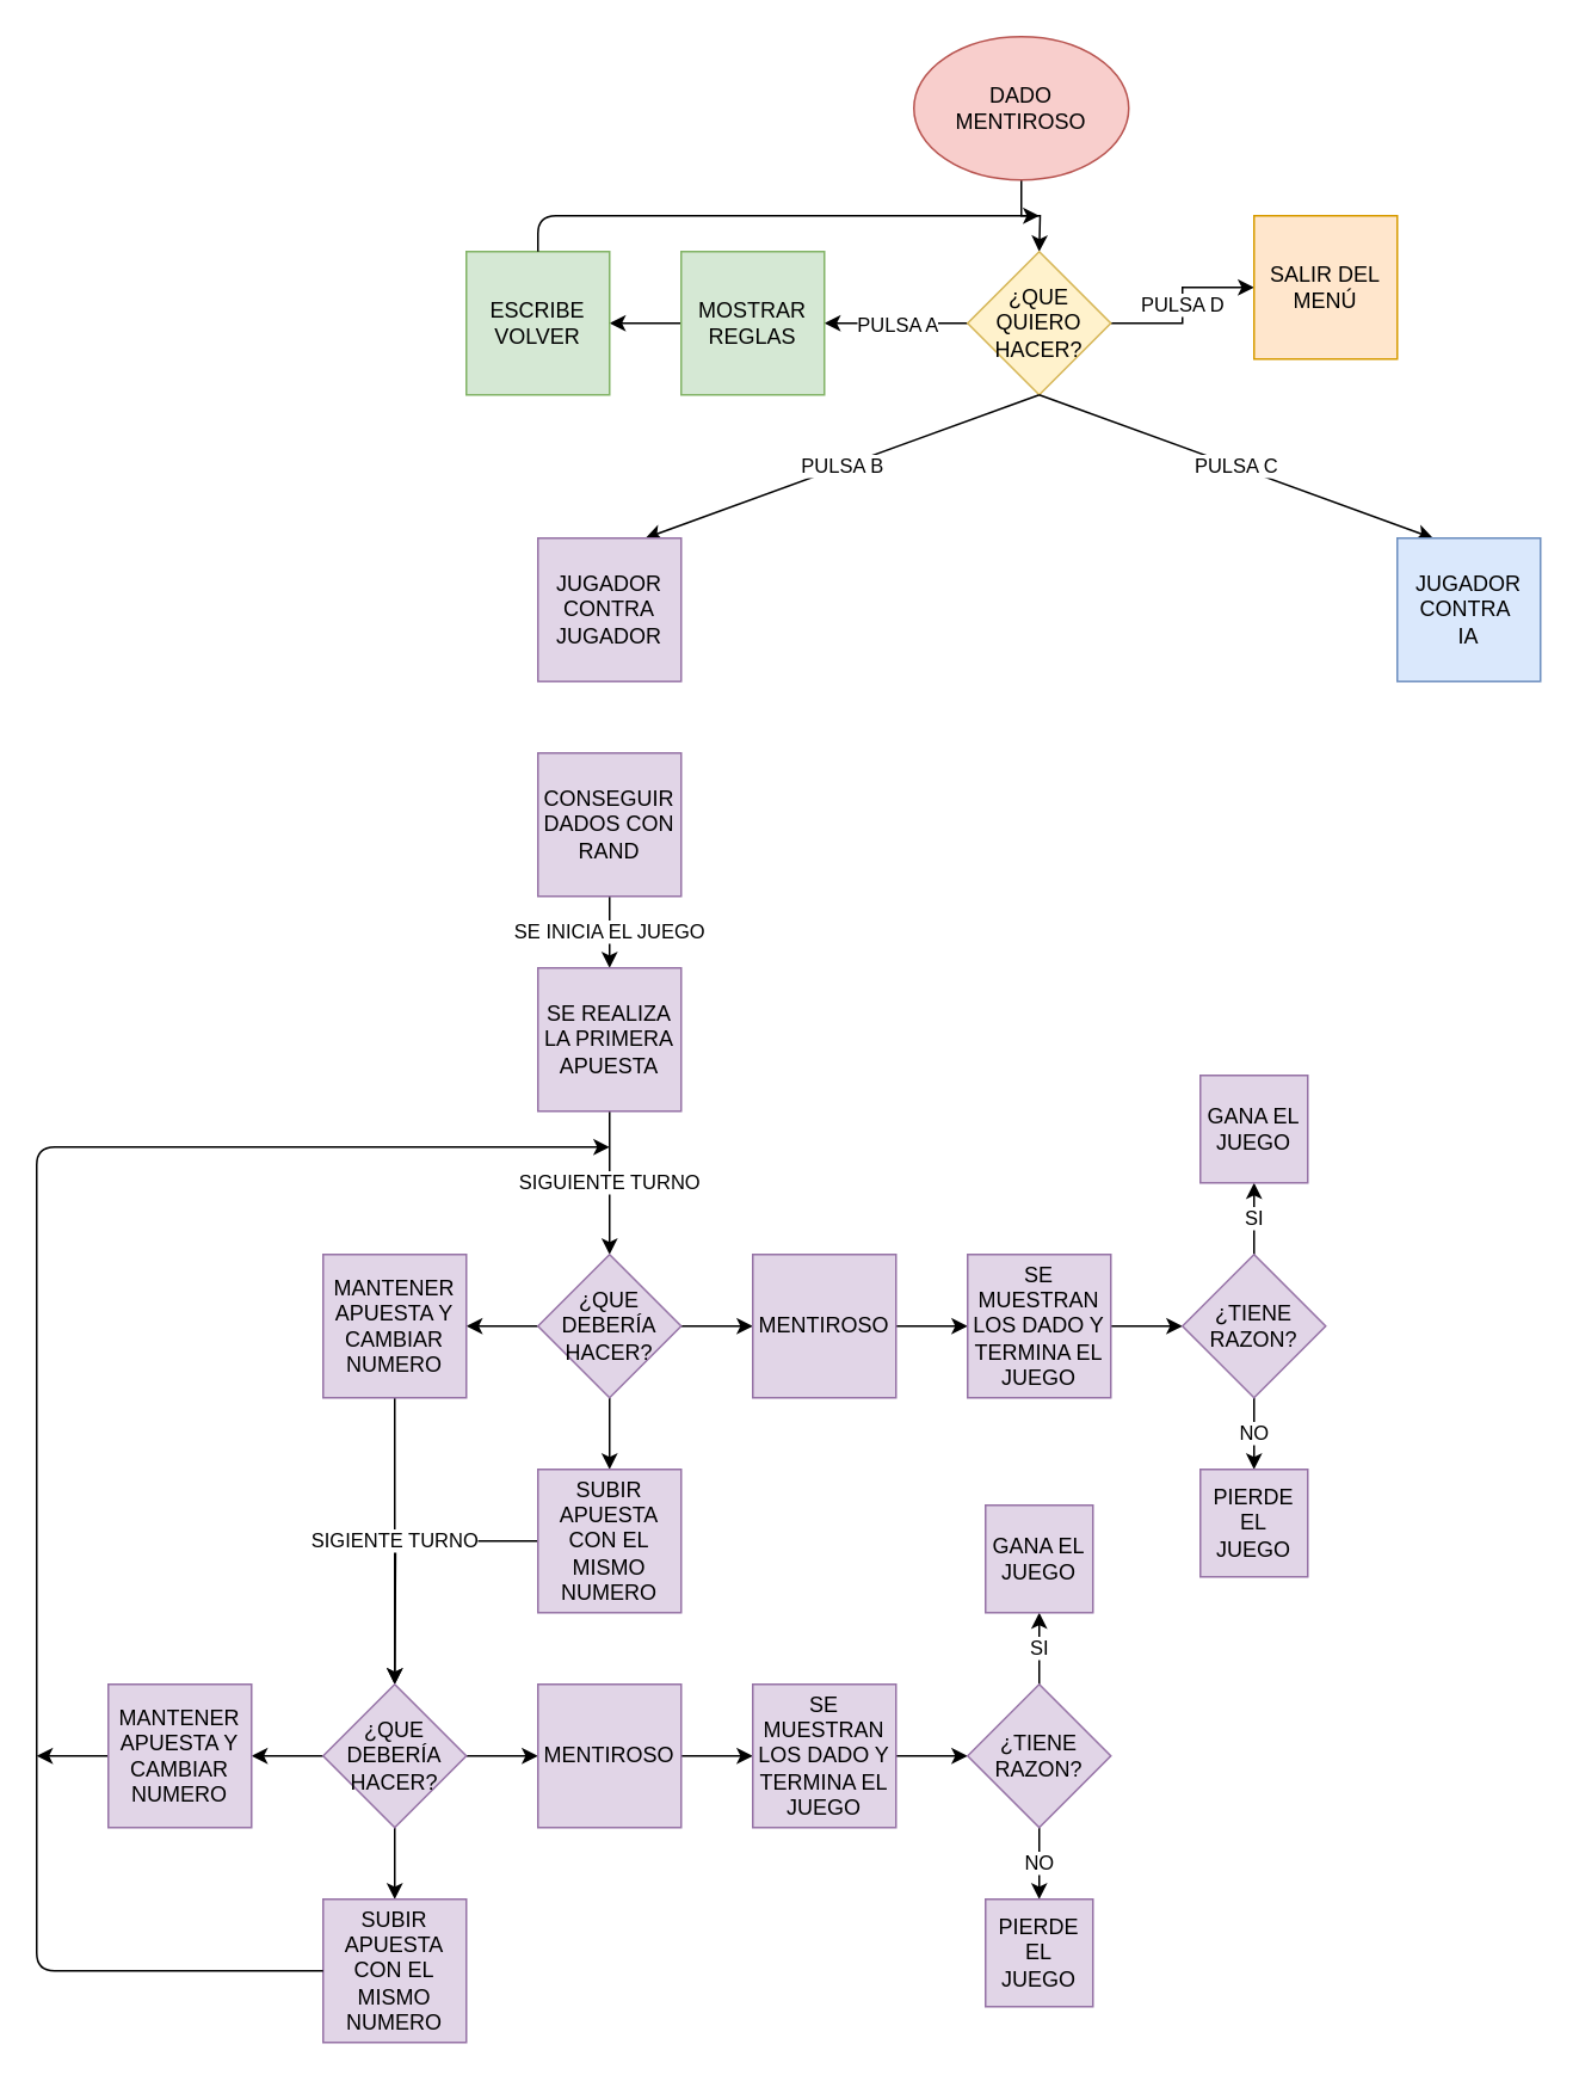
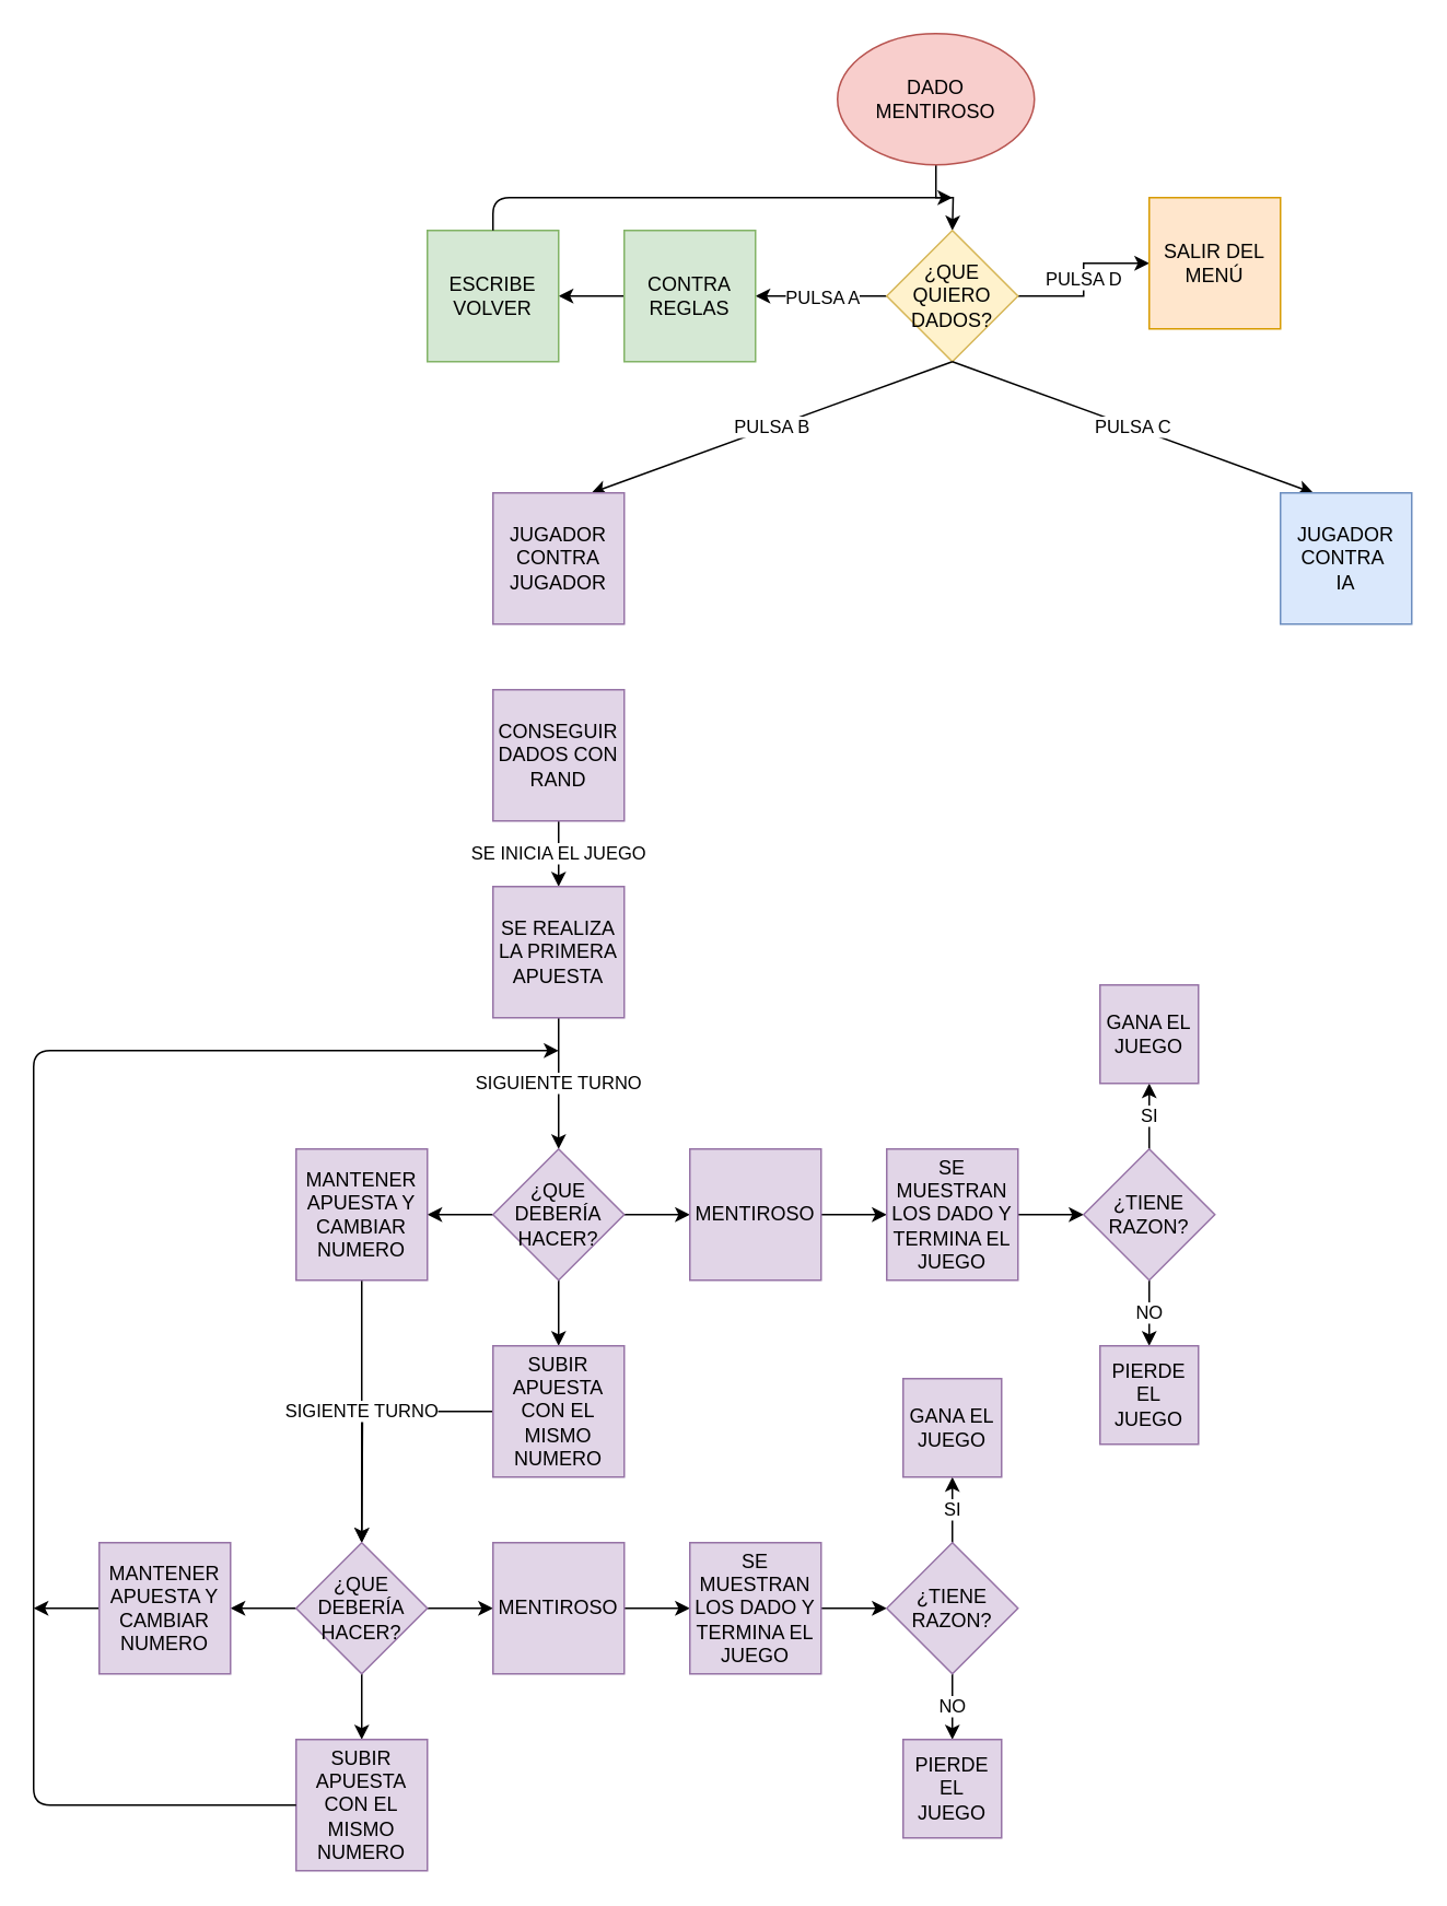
  <mxCell id="0" />
  <mxCell id="1" parent="0" />
  <mxCell id="2" style="edgeStyle=orthogonalEdgeStyle;rounded=0;orthogonalLoop=1;jettySize=auto;html=1;exitX=0.5;exitY=1;exitDx=0;exitDy=0;" edge="1" parent="1" source="3"><mxGeometry relative="1" as="geometry"><mxPoint x="580" y="140" as="targetPoint" /></mxGeometry></mxCell>
  <mxCell id="3" value="DADO &lt;br&gt;MENTIROSO" style="ellipse;whiteSpace=wrap;html=1;fillColor=#f8cecc;strokeColor=#b85450;" vertex="1" parent="1"><mxGeometry x="510" y="20" width="120" height="80" as="geometry" /></mxCell>
  <mxCell id="4" value="PULSA A" style="edgeStyle=orthogonalEdgeStyle;rounded=0;orthogonalLoop=1;jettySize=auto;html=1;exitX=0;exitY=0.5;exitDx=0;exitDy=0;" edge="1" parent="1" source="6"><mxGeometry relative="1" as="geometry"><mxPoint x="460" y="180" as="targetPoint" /></mxGeometry></mxCell>
  <mxCell id="5" value="PULSA D" style="edgeStyle=orthogonalEdgeStyle;rounded=0;orthogonalLoop=1;jettySize=auto;html=1;" edge="1" parent="1" source="6" target="11"><mxGeometry relative="1" as="geometry" /></mxCell>
- <mxCell id="6" value="¿QUE QUIERO HACER?" style="rhombus;whiteSpace=wrap;html=1;fillColor=#fff2cc;strokeColor=#d6b656;" vertex="1" parent="1"><mxGeometry x="540" y="140" width="80" height="80" as="geometry" /></mxCell>
+ <mxCell id="6" value="¿QUE QUIERO DADOS?" style="rhombus;whiteSpace=wrap;html=1;fillColor=#fff2cc;strokeColor=#d6b656;" vertex="1" parent="1"><mxGeometry x="540" y="140" width="80" height="80" as="geometry" /></mxCell>
  <mxCell id="7" style="edgeStyle=orthogonalEdgeStyle;rounded=0;orthogonalLoop=1;jettySize=auto;html=1;" edge="1" parent="1" source="8"><mxGeometry relative="1" as="geometry"><mxPoint x="340" y="180" as="targetPoint" /></mxGeometry></mxCell>
- <mxCell id="8" value="MOSTRAR REGLAS" style="whiteSpace=wrap;html=1;aspect=fixed;fillColor=#d5e8d4;strokeColor=#82b366;" vertex="1" parent="1"><mxGeometry x="380" y="140" width="80" height="80" as="geometry" /></mxCell>
+ <mxCell id="8" value="CONTRA REGLAS" style="whiteSpace=wrap;html=1;aspect=fixed;fillColor=#d5e8d4;strokeColor=#82b366;" vertex="1" parent="1"><mxGeometry x="380" y="140" width="80" height="80" as="geometry" /></mxCell>
  <mxCell id="9" value="ESCRIBE VOLVER" style="whiteSpace=wrap;html=1;aspect=fixed;fillColor=#d5e8d4;strokeColor=#82b366;" vertex="1" parent="1"><mxGeometry x="260" y="140" width="80" height="80" as="geometry" /></mxCell>
  <mxCell id="10" value="" style="endArrow=classic;html=1;" edge="1" parent="1"><mxGeometry width="50" height="50" relative="1" as="geometry"><mxPoint x="300" y="140" as="sourcePoint" /><mxPoint x="580" y="120" as="targetPoint" /><Array as="points"><mxPoint x="300" y="120" /></Array></mxGeometry></mxCell>
  <mxCell id="11" value="SALIR DEL MENÚ" style="whiteSpace=wrap;html=1;aspect=fixed;fillColor=#ffe6cc;strokeColor=#d79b00;" vertex="1" parent="1"><mxGeometry x="700" y="120" width="80" height="80" as="geometry" /></mxCell>
  <mxCell id="12" value="PULSA B" style="endArrow=classic;html=1;exitX=0.5;exitY=1;exitDx=0;exitDy=0;" edge="1" parent="1" source="6"><mxGeometry width="50" height="50" relative="1" as="geometry"><mxPoint x="570" y="350" as="sourcePoint" /><mxPoint x="360" y="300" as="targetPoint" /></mxGeometry></mxCell>
  <mxCell id="13" value="PULSA C" style="endArrow=classic;html=1;exitX=0.5;exitY=1;exitDx=0;exitDy=0;" edge="1" parent="1" source="6"><mxGeometry width="50" height="50" relative="1" as="geometry"><mxPoint x="570" y="350" as="sourcePoint" /><mxPoint x="800" y="300" as="targetPoint" /></mxGeometry></mxCell>
  <mxCell id="14" value="JUGADOR CONTRA JUGADOR" style="whiteSpace=wrap;html=1;aspect=fixed;fillColor=#e1d5e7;strokeColor=#9673a6;" vertex="1" parent="1"><mxGeometry x="300" y="300" width="80" height="80" as="geometry" /></mxCell>
  <mxCell id="15" value="JUGADOR CONTRA&amp;nbsp;&lt;br&gt;IA" style="whiteSpace=wrap;html=1;aspect=fixed;fillColor=#dae8fc;strokeColor=#6c8ebf;" vertex="1" parent="1"><mxGeometry x="780" y="300" width="80" height="80" as="geometry" /></mxCell>
  <mxCell id="16" value="SE INICIA EL JUEGO" style="edgeStyle=orthogonalEdgeStyle;rounded=0;orthogonalLoop=1;jettySize=auto;html=1;exitX=0.5;exitY=1;exitDx=0;exitDy=0;" edge="1" parent="1" source="17"><mxGeometry relative="1" as="geometry"><mxPoint x="340" y="540" as="targetPoint" /></mxGeometry></mxCell>
  <mxCell id="17" value="CONSEGUIR DADOS CON RAND" style="whiteSpace=wrap;html=1;aspect=fixed;fillColor=#e1d5e7;strokeColor=#9673a6;" vertex="1" parent="1"><mxGeometry x="300" y="420" width="80" height="80" as="geometry" /></mxCell>
  <mxCell id="18" value="SIGUIENTE TURNO" style="edgeStyle=orthogonalEdgeStyle;rounded=0;orthogonalLoop=1;jettySize=auto;html=1;exitX=0.5;exitY=1;exitDx=0;exitDy=0;" edge="1" parent="1" source="19"><mxGeometry relative="1" as="geometry"><mxPoint x="340" y="700" as="targetPoint" /></mxGeometry></mxCell>
  <mxCell id="19" value="SE REALIZA LA PRIMERA APUESTA" style="whiteSpace=wrap;html=1;aspect=fixed;fillColor=#e1d5e7;strokeColor=#9673a6;" vertex="1" parent="1"><mxGeometry x="300" y="540" width="80" height="80" as="geometry" /></mxCell>
  <mxCell id="20" style="edgeStyle=orthogonalEdgeStyle;rounded=0;orthogonalLoop=1;jettySize=auto;html=1;exitX=1;exitY=0.5;exitDx=0;exitDy=0;" edge="1" parent="1" source="23"><mxGeometry relative="1" as="geometry"><mxPoint x="420" y="740" as="targetPoint" /></mxGeometry></mxCell>
  <mxCell id="21" style="edgeStyle=orthogonalEdgeStyle;rounded=0;orthogonalLoop=1;jettySize=auto;html=1;exitX=0.5;exitY=1;exitDx=0;exitDy=0;entryX=0.5;entryY=0;entryDx=0;entryDy=0;strokeColor=#000000;" edge="1" parent="1" source="23" target="34"><mxGeometry relative="1" as="geometry" /></mxCell>
  <mxCell id="22" style="edgeStyle=orthogonalEdgeStyle;rounded=0;orthogonalLoop=1;jettySize=auto;html=1;exitX=0;exitY=0.5;exitDx=0;exitDy=0;entryX=1;entryY=0.5;entryDx=0;entryDy=0;strokeColor=#000000;" edge="1" parent="1" source="23" target="36"><mxGeometry relative="1" as="geometry" /></mxCell>
  <mxCell id="23" value="¿QUE DEBERÍA HACER?" style="rhombus;whiteSpace=wrap;html=1;fillColor=#e1d5e7;strokeColor=#9673a6;" vertex="1" parent="1"><mxGeometry x="300" y="700" width="80" height="80" as="geometry" /></mxCell>
  <mxCell id="24" style="edgeStyle=orthogonalEdgeStyle;rounded=0;orthogonalLoop=1;jettySize=auto;html=1;exitX=1;exitY=0.5;exitDx=0;exitDy=0;entryX=0;entryY=0.5;entryDx=0;entryDy=0;fillColor=#e1d5e7;" edge="1" parent="1" source="25" target="27"><mxGeometry relative="1" as="geometry" /></mxCell>
  <mxCell id="25" value="MENTIROSO" style="whiteSpace=wrap;html=1;aspect=fixed;fillColor=#e1d5e7;strokeColor=#9673a6;" vertex="1" parent="1"><mxGeometry x="420" y="700" width="80" height="80" as="geometry" /></mxCell>
  <mxCell id="26" style="edgeStyle=orthogonalEdgeStyle;rounded=0;orthogonalLoop=1;jettySize=auto;html=1;exitX=1;exitY=0.5;exitDx=0;exitDy=0;entryX=0;entryY=0.5;entryDx=0;entryDy=0;" edge="1" parent="1" source="27" target="30"><mxGeometry relative="1" as="geometry" /></mxCell>
  <mxCell id="27" value="SE MUESTRAN LOS DADO Y TERMINA EL JUEGO" style="whiteSpace=wrap;html=1;aspect=fixed;fillColor=#e1d5e7;strokeColor=#9673a6;" vertex="1" parent="1"><mxGeometry x="540" y="700" width="80" height="80" as="geometry" /></mxCell>
  <mxCell id="28" value="SI" style="edgeStyle=orthogonalEdgeStyle;rounded=0;orthogonalLoop=1;jettySize=auto;html=1;exitX=0.5;exitY=0;exitDx=0;exitDy=0;strokeColor=#000000;" edge="1" parent="1" source="30"><mxGeometry relative="1" as="geometry"><mxPoint x="700" y="660" as="targetPoint" /></mxGeometry></mxCell>
  <mxCell id="29" value="NO" style="edgeStyle=orthogonalEdgeStyle;rounded=0;orthogonalLoop=1;jettySize=auto;html=1;strokeColor=#000000;" edge="1" parent="1" source="30"><mxGeometry relative="1" as="geometry"><mxPoint x="700" y="820" as="targetPoint" /></mxGeometry></mxCell>
  <mxCell id="30" value="¿TIENE RAZON?" style="rhombus;whiteSpace=wrap;html=1;fillColor=#e1d5e7;strokeColor=#9673a6;" vertex="1" parent="1"><mxGeometry x="660" y="700" width="80" height="80" as="geometry" /></mxCell>
  <mxCell id="31" value="GANA EL JUEGO" style="whiteSpace=wrap;html=1;aspect=fixed;fillColor=#e1d5e7;strokeColor=#9673a6;" vertex="1" parent="1"><mxGeometry x="670" y="600" width="60" height="60" as="geometry" /></mxCell>
  <mxCell id="32" value="PIERDE EL JUEGO" style="whiteSpace=wrap;html=1;aspect=fixed;fillColor=#e1d5e7;strokeColor=#9673a6;" vertex="1" parent="1"><mxGeometry x="670" y="820" width="60" height="60" as="geometry" /></mxCell>
  <mxCell id="33" style="edgeStyle=orthogonalEdgeStyle;rounded=0;orthogonalLoop=1;jettySize=auto;html=1;strokeColor=#000000;" edge="1" parent="1" source="34"><mxGeometry relative="1" as="geometry"><mxPoint x="220" y="940" as="targetPoint" /></mxGeometry></mxCell>
  <mxCell id="34" value="SUBIR APUESTA CON EL MISMO NUMERO" style="whiteSpace=wrap;html=1;aspect=fixed;fillColor=#e1d5e7;strokeColor=#9673a6;" vertex="1" parent="1"><mxGeometry x="300" y="820" width="80" height="80" as="geometry" /></mxCell>
  <mxCell id="35" value="SIGIENTE TURNO" style="edgeStyle=orthogonalEdgeStyle;rounded=0;orthogonalLoop=1;jettySize=auto;html=1;exitX=0.5;exitY=1;exitDx=0;exitDy=0;strokeColor=#000000;" edge="1" parent="1" source="36"><mxGeometry relative="1" as="geometry"><mxPoint x="220" y="940" as="targetPoint" /></mxGeometry></mxCell>
  <mxCell id="36" value="MANTENER APUESTA Y CAMBIAR NUMERO" style="whiteSpace=wrap;html=1;aspect=fixed;fillColor=#e1d5e7;strokeColor=#9673a6;" vertex="1" parent="1"><mxGeometry y="700" width="80" height="80" as="geometry" x="180" /></mxCell>
  <mxCell id="37" style="edgeStyle=orthogonalEdgeStyle;rounded=0;orthogonalLoop=1;jettySize=auto;html=1;exitX=0.5;exitY=1;exitDx=0;exitDy=0;strokeColor=#000000;" edge="1" parent="1" source="40" target="41"><mxGeometry relative="1" as="geometry" /></mxCell>
  <mxCell id="38" style="edgeStyle=orthogonalEdgeStyle;rounded=0;orthogonalLoop=1;jettySize=auto;html=1;exitX=0;exitY=0.5;exitDx=0;exitDy=0;entryX=1;entryY=0.5;entryDx=0;entryDy=0;strokeColor=#000000;" edge="1" parent="1" source="40" target="43"><mxGeometry relative="1" as="geometry" /></mxCell>
  <mxCell id="39" style="edgeStyle=orthogonalEdgeStyle;rounded=0;orthogonalLoop=1;jettySize=auto;html=1;entryX=0;entryY=0.5;entryDx=0;entryDy=0;strokeColor=#000000;" edge="1" parent="1" source="40" target="45"><mxGeometry relative="1" as="geometry" /></mxCell>
  <mxCell id="40" value="¿QUE DEBERÍA HACER?" style="rhombus;whiteSpace=wrap;html=1;fillColor=#e1d5e7;strokeColor=#9673a6;" vertex="1" parent="1"><mxGeometry y="940" width="80" height="80" as="geometry" x="180" /></mxCell>
  <mxCell id="41" value="SUBIR APUESTA CON EL MISMO NUMERO" style="whiteSpace=wrap;html=1;aspect=fixed;fillColor=#e1d5e7;strokeColor=#9673a6;" vertex="1" parent="1"><mxGeometry y="1060" width="80" height="80" as="geometry" x="180" /></mxCell>
  <mxCell id="42" style="edgeStyle=orthogonalEdgeStyle;rounded=0;orthogonalLoop=1;jettySize=auto;html=1;strokeColor=#000000;" edge="1" parent="1" source="43"><mxGeometry relative="1" as="geometry"><mxPoint x="20" y="980" as="targetPoint" /></mxGeometry></mxCell>
  <mxCell id="43" value="MANTENER APUESTA Y CAMBIAR NUMERO" style="whiteSpace=wrap;html=1;aspect=fixed;fillColor=#e1d5e7;strokeColor=#9673a6;" vertex="1" parent="1"><mxGeometry x="60" y="940" width="80" height="80" as="geometry" /></mxCell>
  <mxCell id="44" style="edgeStyle=orthogonalEdgeStyle;rounded=0;orthogonalLoop=1;jettySize=auto;html=1;exitX=1;exitY=0.5;exitDx=0;exitDy=0;entryX=0;entryY=0.5;entryDx=0;entryDy=0;fillColor=#e1d5e7;" edge="1" parent="1" source="45" target="47"><mxGeometry relative="1" as="geometry" /></mxCell>
  <mxCell id="45" value="MENTIROSO" style="whiteSpace=wrap;html=1;aspect=fixed;fillColor=#e1d5e7;strokeColor=#9673a6;" vertex="1" parent="1"><mxGeometry x="300" y="940" width="80" height="80" as="geometry" /></mxCell>
  <mxCell id="46" style="edgeStyle=orthogonalEdgeStyle;rounded=0;orthogonalLoop=1;jettySize=auto;html=1;exitX=1;exitY=0.5;exitDx=0;exitDy=0;entryX=0;entryY=0.5;entryDx=0;entryDy=0;" edge="1" parent="1" source="47" target="50"><mxGeometry relative="1" as="geometry" /></mxCell>
  <mxCell id="47" value="SE MUESTRAN LOS DADO Y TERMINA EL JUEGO" style="whiteSpace=wrap;html=1;aspect=fixed;fillColor=#e1d5e7;strokeColor=#9673a6;" vertex="1" parent="1"><mxGeometry x="420" y="940" width="80" height="80" as="geometry" /></mxCell>
  <mxCell id="48" value="SI" style="edgeStyle=orthogonalEdgeStyle;rounded=0;orthogonalLoop=1;jettySize=auto;html=1;exitX=0.5;exitY=0;exitDx=0;exitDy=0;strokeColor=#000000;" edge="1" parent="1" source="50"><mxGeometry relative="1" as="geometry"><mxPoint x="580" y="900" as="targetPoint" /></mxGeometry></mxCell>
  <mxCell id="49" value="NO" style="edgeStyle=orthogonalEdgeStyle;rounded=0;orthogonalLoop=1;jettySize=auto;html=1;strokeColor=#000000;" edge="1" parent="1" source="50"><mxGeometry relative="1" as="geometry"><mxPoint x="580" y="1060" as="targetPoint" /></mxGeometry></mxCell>
  <mxCell id="50" value="¿TIENE RAZON?" style="rhombus;whiteSpace=wrap;html=1;fillColor=#e1d5e7;strokeColor=#9673a6;" vertex="1" parent="1"><mxGeometry x="540" y="940" width="80" height="80" as="geometry" /></mxCell>
  <mxCell id="51" value="GANA EL JUEGO" style="whiteSpace=wrap;html=1;aspect=fixed;fillColor=#e1d5e7;strokeColor=#9673a6;" vertex="1" parent="1"><mxGeometry x="550" y="840" width="60" height="60" as="geometry" /></mxCell>
  <mxCell id="52" value="PIERDE EL JUEGO" style="whiteSpace=wrap;html=1;aspect=fixed;fillColor=#e1d5e7;strokeColor=#9673a6;" vertex="1" parent="1"><mxGeometry x="550" y="1060" width="60" height="60" as="geometry" /></mxCell>
  <mxCell id="53" value="" style="endArrow=classic;html=1;strokeColor=#000000;exitX=0;exitY=0.5;exitDx=0;exitDy=0;" edge="1" parent="1" source="41"><mxGeometry width="50" height="50" relative="1" as="geometry"><mxPoint x="260" y="950" as="sourcePoint" /><mxPoint x="340" y="640" as="targetPoint" /><Array as="points"><mxPoint x="20" y="1100" /><mxPoint x="20" y="640" /></Array></mxGeometry></mxCell>
